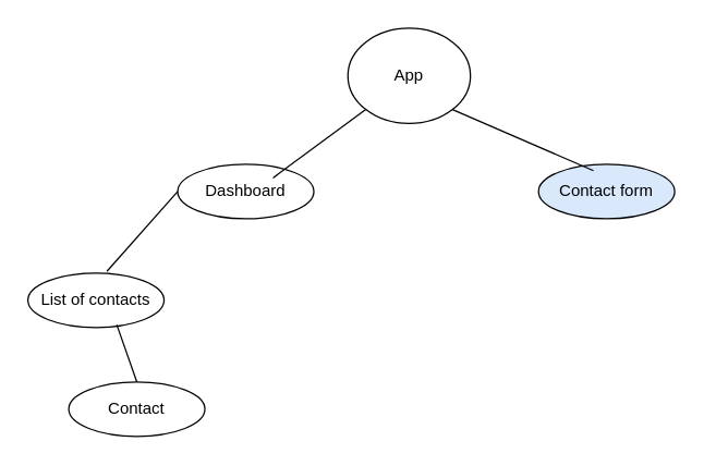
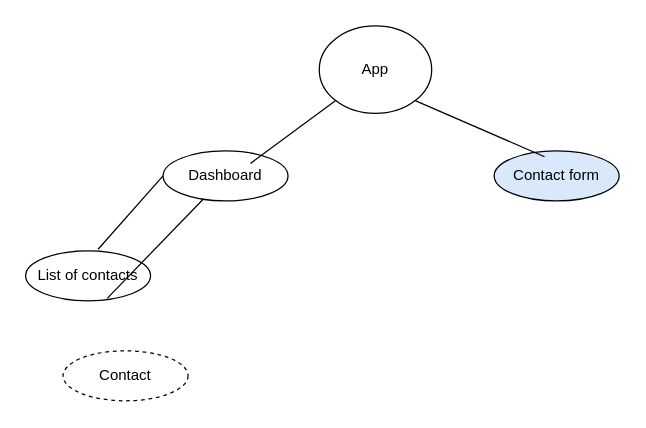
  <mxCell id="0" />
  <mxCell id="1" parent="0" />
  <mxCell id="2" value="App" style="ellipse;whiteSpace=wrap;html=1;align=center;" vertex="1" parent="1"><mxGeometry x="255" y="20" width="90" height="70" as="geometry" /></mxCell>
  <mxCell id="3" value="Dashboard" style="ellipse;whiteSpace=wrap;html=1;align=center;" vertex="1" parent="1"><mxGeometry x="130" y="120" width="100" height="40" as="geometry" /></mxCell>
  <mxCell id="4" value="" style="endArrow=none;html=1;rounded=0;entryX=0;entryY=1;entryDx=0;entryDy=0;" edge="1" parent="1" target="2"><mxGeometry relative="1" as="geometry"><mxPoint x="200" y="130" as="sourcePoint" /><mxPoint x="460" y="230" as="targetPoint" /></mxGeometry></mxCell>
  <mxCell id="5" value="" style="endArrow=none;html=1;rounded=0;exitX=0.58;exitY=-0.033;exitDx=0;exitDy=0;exitPerimeter=0;entryX=0;entryY=0.5;entryDx=0;entryDy=0;" edge="1" parent="1" target="3"><mxGeometry relative="1" as="geometry"><mxPoint x="78" y="198.68" as="sourcePoint" /><mxPoint x="460" y="230" as="targetPoint" /></mxGeometry></mxCell>
  <mxCell id="6" value="List of contacts" style="ellipse;whiteSpace=wrap;html=1;align=center;" vertex="1" parent="1"><mxGeometry x="20" y="200" width="100" height="40" as="geometry" /></mxCell>
- <mxCell id="7" value="Contact" style="ellipse;whiteSpace=wrap;html=1;align=center;" vertex="1" parent="1"><mxGeometry x="50" y="280" width="100" height="40" as="geometry" /></mxCell>
- <mxCell id="8" value="" style="endArrow=none;html=1;rounded=0;exitX=0.653;exitY=0.95;exitDx=0;exitDy=0;exitPerimeter=0;entryX=0.5;entryY=0;entryDx=0;entryDy=0;" edge="1" parent="1" source="6" target="7"><mxGeometry relative="1" as="geometry"><mxPoint x="220" y="230" as="sourcePoint" /><mxPoint x="380" y="230" as="targetPoint" /></mxGeometry></mxCell>
+ <mxCell id="7" value="Contact" style="ellipse;whiteSpace=wrap;html=1;align=center;dashed=1;" vertex="1" parent="1"><mxGeometry x="50" y="280" width="100" height="40" as="geometry" /></mxCell>
+ <mxCell id="8" value="" style="endArrow=none;html=1;rounded=0;exitX=0.653;exitY=0.95;exitDx=0;exitDy=0;exitPerimeter=0;" edge="1" parent="1" source="6" target="3"><mxGeometry relative="1" as="geometry"><mxPoint x="220" y="230" as="sourcePoint" /><mxPoint x="380" y="230" as="targetPoint" /></mxGeometry></mxCell>
  <mxCell id="9" value="Contact form" style="ellipse;whiteSpace=wrap;html=1;align=center;fillColor=#dae8fc;" vertex="1" parent="1"><mxGeometry x="395" y="120" width="100" height="40" as="geometry" /></mxCell>
  <mxCell id="10" value="" style="endArrow=none;html=1;rounded=0;exitX=1;exitY=1;exitDx=0;exitDy=0;entryX=0.403;entryY=0.117;entryDx=0;entryDy=0;entryPerimeter=0;" edge="1" parent="1" source="2" target="9"><mxGeometry relative="1" as="geometry"><mxPoint x="220" y="230" as="sourcePoint" /><mxPoint x="380" y="230" as="targetPoint" /></mxGeometry></mxCell>
